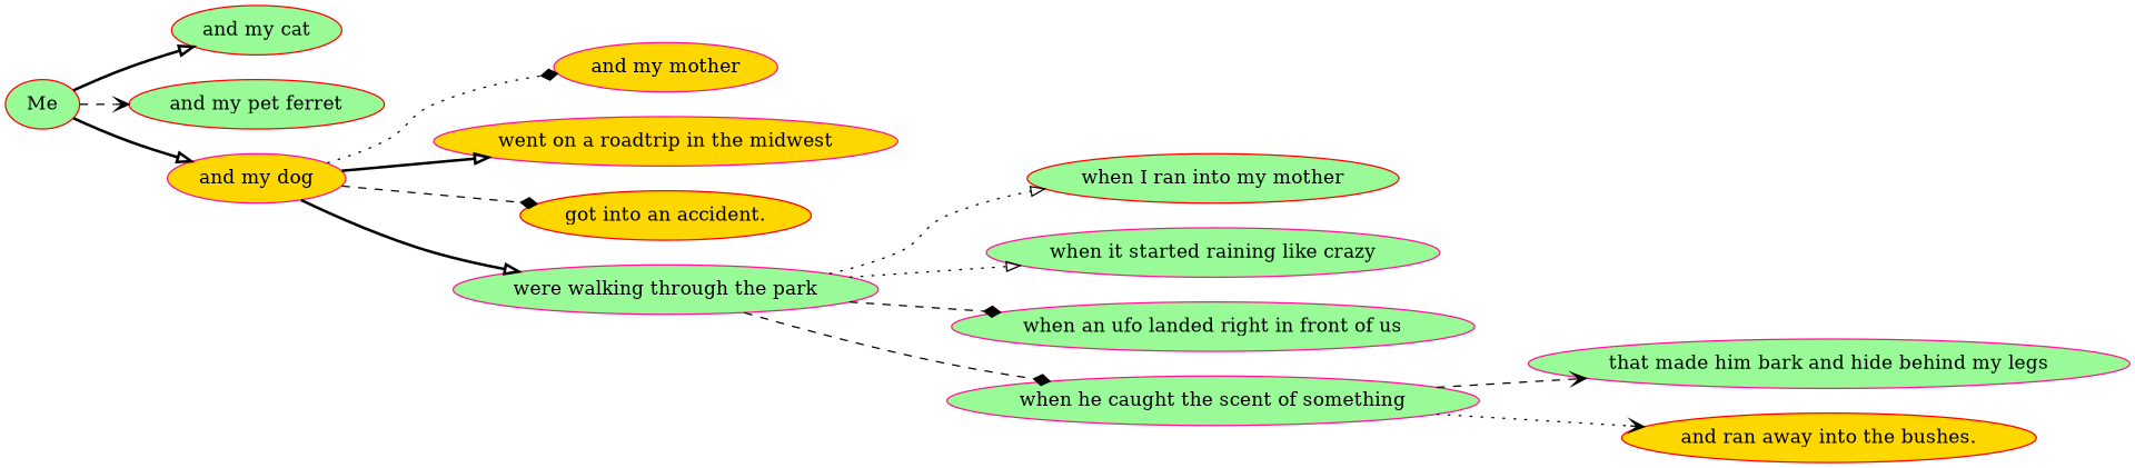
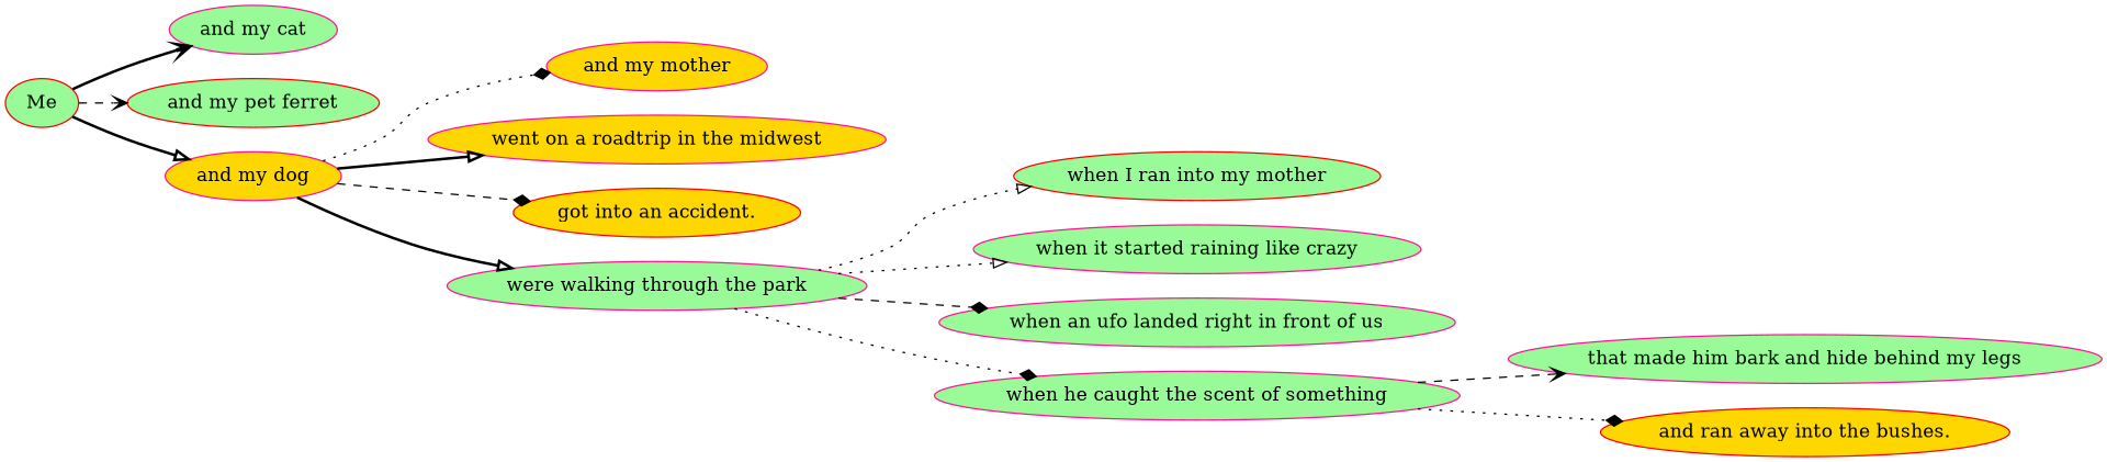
  digraph {
    rankdir=LR
    node [color=deeppink fillcolor=palegreen style=filled]
    edge [arrowhead=onormal style=dotted]
    Me [color=red]
-   "and my cat" [color=red]
+   "and my cat"
    "and my pet ferret" [color=red]
    "and my dog" [fillcolor=gold]
    "and my mother" [fillcolor=gold]
    "went on a roadtrip in the midwest" [fillcolor=gold]
    "got into an accident." [color=red fillcolor=gold]
    "were walking through the park"
    "when I ran into my mother" [color=red]
    "when it started raining like crazy"
    "when an ufo landed right in front of us"
    "when he caught the scent of something"
    "that made him bark and hide behind my legs"
    "and ran away into the bushes." [color=red fillcolor=gold]
-   Me -> "and my cat" [style=bold]
+   Me -> "and my cat" [arrowhead=vee style=bold]
    Me -> "and my pet ferret" [arrowhead=vee style=dashed]
    Me -> "and my dog" [style=bold]
    "and my dog" -> "and my mother" [arrowhead=diamond]
    "and my dog" -> "went on a roadtrip in the midwest" [style=bold]
    "and my dog" -> "got into an accident." [arrowhead=diamond style=dashed]
    "and my dog" -> "were walking through the park" [style=bold]
    "were walking through the park" -> "when I ran into my mother"
    "were walking through the park" -> "when it started raining like crazy"
    "were walking through the park" -> "when an ufo landed right in front of us" [arrowhead=diamond style=dashed]
-   "were walking through the park" -> "when he caught the scent of something" [arrowhead=diamond style=dashed]
+   "were walking through the park" -> "when he caught the scent of something" [arrowhead=diamond]
    "when he caught the scent of something" -> "that made him bark and hide behind my legs" [arrowhead=vee style=dashed]
-   "when he caught the scent of something" -> "and ran away into the bushes." [arrowhead=vee]
+   "when he caught the scent of something" -> "and ran away into the bushes." [arrowhead=diamond]
  }
